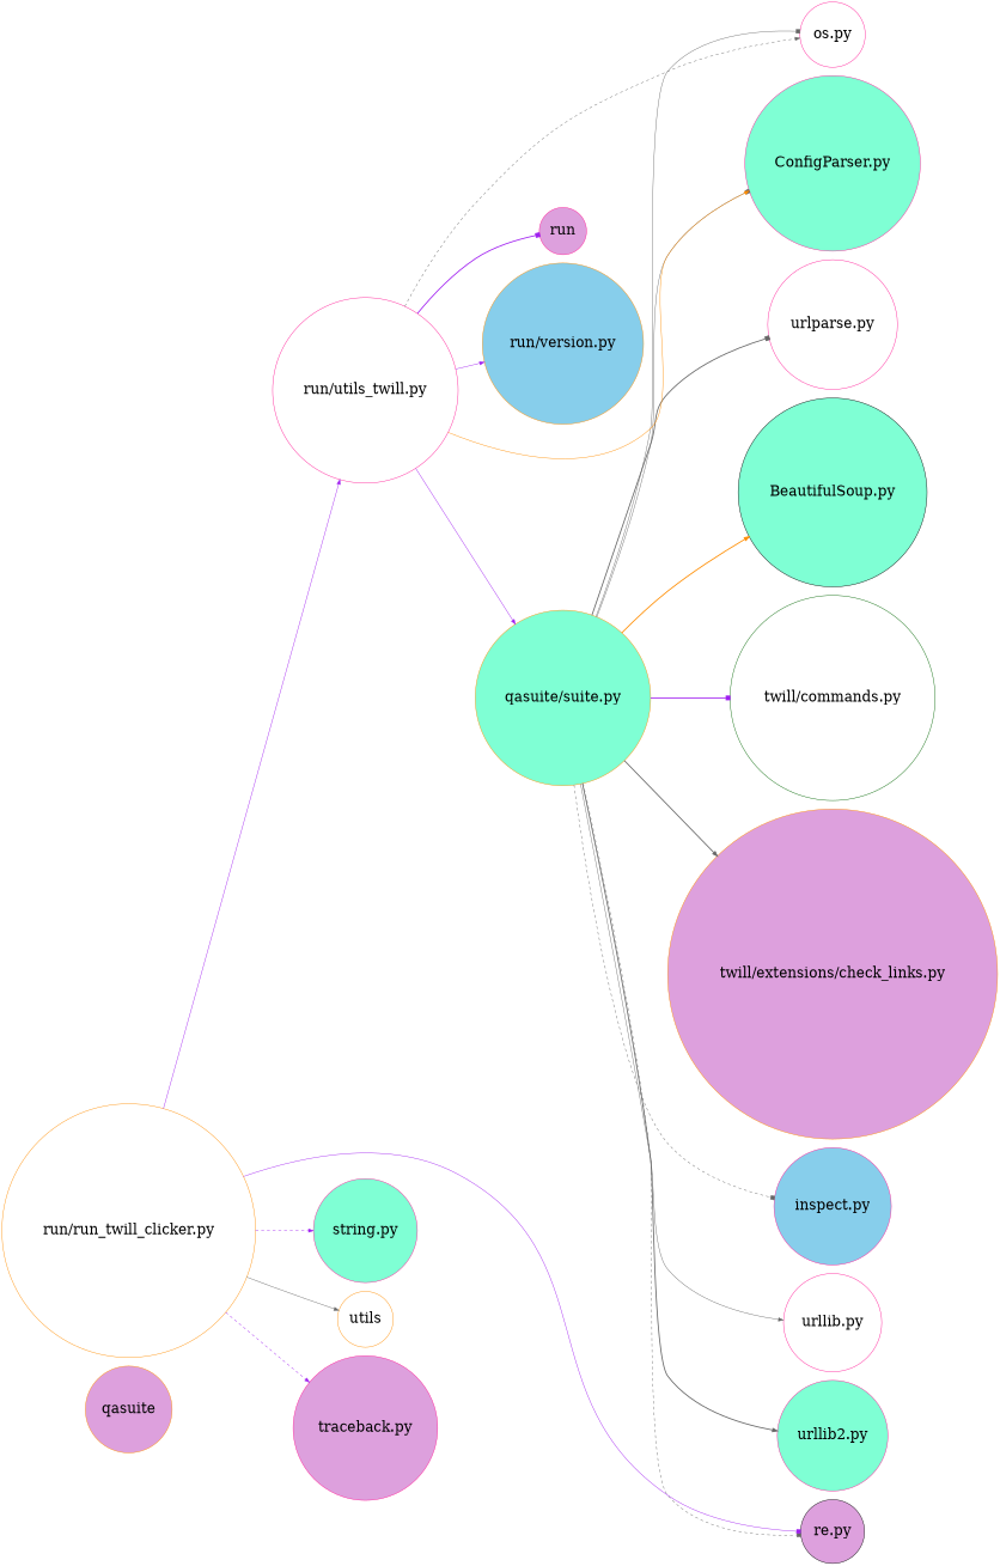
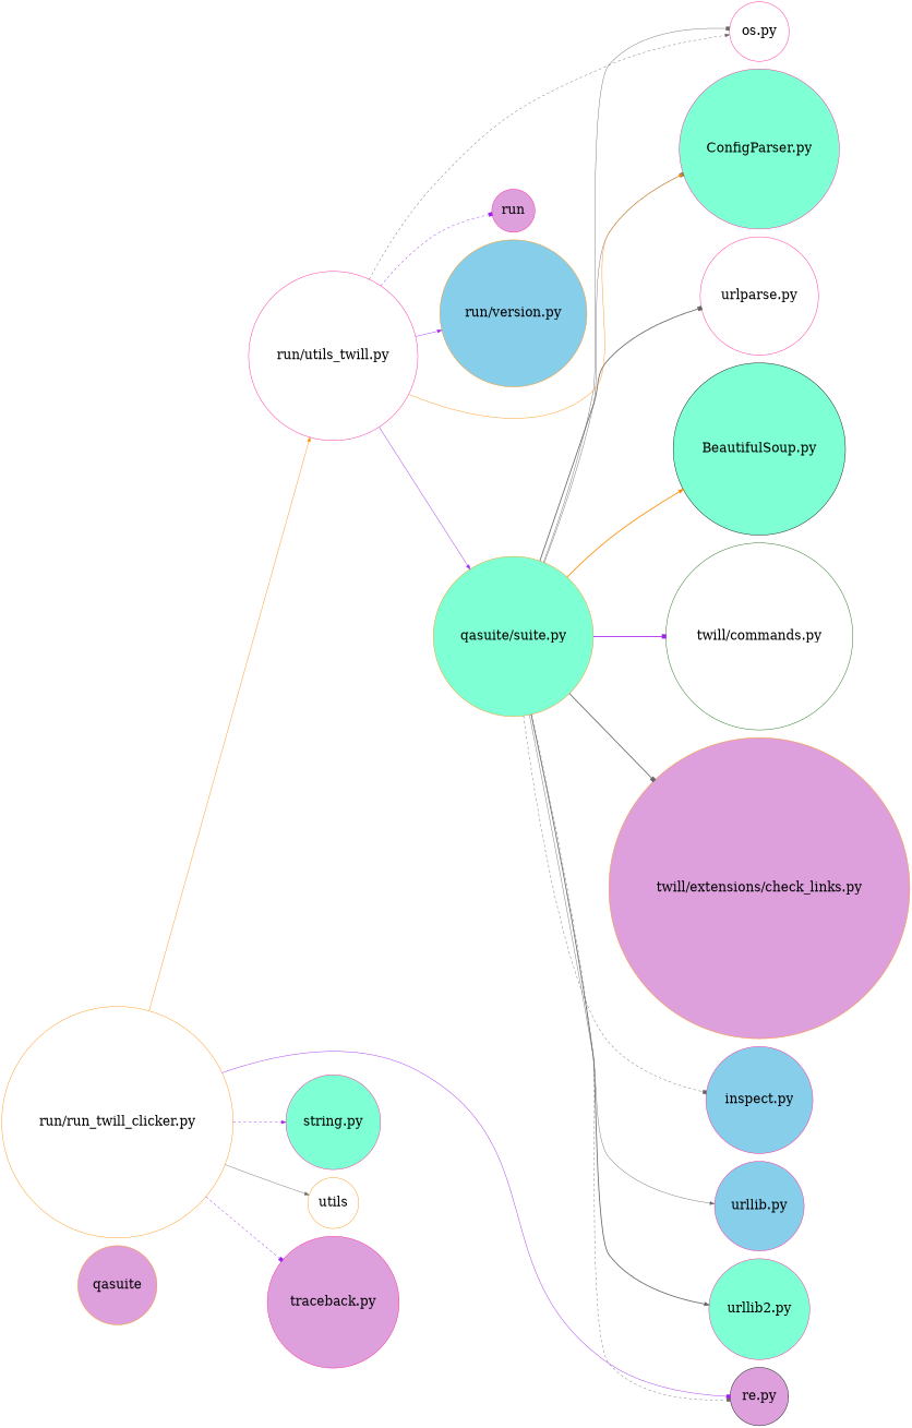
  strict digraph {
    clusterrank=local
    color=red
    fontname="Vera Sans"
    fontsize=30
    rankdir=LR
    node [color=deeppink fillcolor=white fontsize=30 shape=circle style=filled]
    edge [arrowhead=normal color=gray40 style=solid]
    qasuite [color=darkorange fillcolor=plum]
    "qasuite/suite.py" [color=darkorange fillcolor=aquamarine]
    "BeautifulSoup.py" [color=black fillcolor=aquamarine]
    "twill/commands.py" [color=darkgreen]
    "twill/extensions/check_links.py" [color=darkorange fillcolor=plum]
    "ConfigParser.py" [fillcolor=aquamarine]
    "inspect.py" [fillcolor=skyblue]
    "os.py"
    "re.py" [color=black fillcolor=plum]
-   "urllib.py"
+   "urllib.py" [fillcolor=skyblue]
    "urllib2.py" [fillcolor=aquamarine]
    "urlparse.py"
    run [fillcolor=plum]
    "run/run_twill_clicker.py" [color=darkorange]
    "string.py" [fillcolor=aquamarine]
    n16 [color=darkorange label=utils]
    "traceback.py" [fillcolor=plum]
    "run/utils_twill.py"
    "run/version.py" [color=darkorange fillcolor=skyblue]
    "qasuite/suite.py" -> "BeautifulSoup.py" [color=darkorange style=bold]
    "qasuite/suite.py" -> "twill/commands.py" [arrowhead=box color=purple style=bold]
-   "qasuite/suite.py" -> "twill/extensions/check_links.py" [style=bold]
+   "qasuite/suite.py" -> "twill/extensions/check_links.py" [arrowhead=box style=bold]
    "qasuite/suite.py" -> "ConfigParser.py" [arrowhead=box]
    "qasuite/suite.py" -> "inspect.py" [arrowhead=box style=dashed]
    "qasuite/suite.py" -> "os.py" [arrowhead=box]
    "qasuite/suite.py" -> "re.py" [arrowhead=box style=dashed]
    "qasuite/suite.py" -> "urllib.py"
    "qasuite/suite.py" -> "urllib2.py" [style=bold]
    "qasuite/suite.py" -> "urlparse.py" [arrowhead=box style=bold]
    "run/run_twill_clicker.py" -> "re.py" [arrowhead=box color=purple]
    "run/run_twill_clicker.py" -> "string.py" [color=purple style=dashed]
    "run/run_twill_clicker.py" -> n16
-   "run/run_twill_clicker.py" -> "traceback.py" [color=purple style=dashed]
-   "run/run_twill_clicker.py" -> "run/utils_twill.py" [color=purple]
+   "run/run_twill_clicker.py" -> "traceback.py" [arrowhead=box color=purple style=dashed]
+   "run/run_twill_clicker.py" -> "run/utils_twill.py" [color=darkorange]
    "run/utils_twill.py" -> "qasuite/suite.py" [color=purple]
    "run/utils_twill.py" -> "ConfigParser.py" [color=darkorange]
    "run/utils_twill.py" -> "os.py" [style=dashed]
-   "run/utils_twill.py" -> run [arrowhead=box color=purple style=bold]
+   "run/utils_twill.py" -> run [arrowhead=box color=purple style=dashed]
    "run/utils_twill.py" -> "run/version.py" [color=purple]
  }
